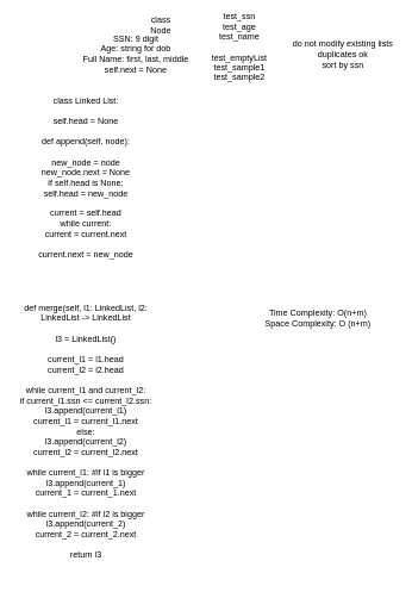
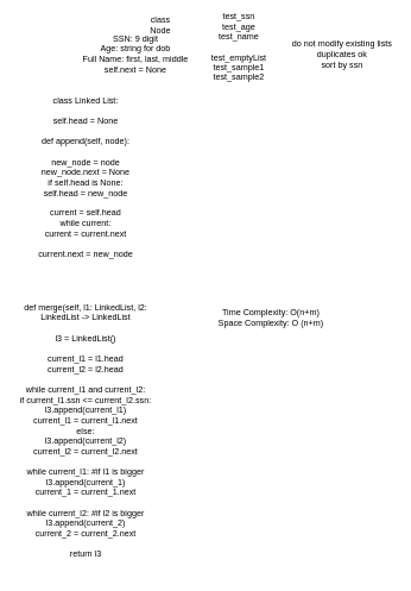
  <mxCell id="0" />
  <mxCell id="1" parent="0" />
  <mxCell id="2" value="&lt;div&gt;SSN: 9 digit&lt;/div&gt;&lt;div&gt;Age: string for dob &lt;br&gt;&lt;/div&gt;&lt;div&gt;Full Name: first, last, middle&lt;/div&gt;&lt;div&gt;self.next = None&lt;/div&gt;" style="text;html=1;align=center;verticalAlign=middle;whiteSpace=wrap;rounded=0;" vertex="1" parent="1"><mxGeometry x="85" y="60" width="210" height="30" as="geometry" /></mxCell>
  <mxCell id="3" value="&lt;div&gt;test_ssn&lt;/div&gt;&lt;div&gt;test_age&lt;/div&gt;&lt;div&gt;test_name&lt;/div&gt;&lt;div&gt;&lt;br&gt;&lt;/div&gt;&lt;div&gt;test_emptyList&lt;/div&gt;&lt;div&gt;test_sample1&lt;/div&gt;&lt;div&gt;test_sample2&lt;/div&gt;" style="text;html=1;align=center;verticalAlign=middle;whiteSpace=wrap;rounded=0;" vertex="1" parent="1"><mxGeometry x="305" y="50" width="60" height="30" as="geometry" /></mxCell>
  <mxCell id="4" value="&lt;div&gt;do not modify existing lists&lt;/div&gt;&lt;div&gt;duplicates ok&lt;/div&gt;&lt;div&gt;sort by ssn&lt;/div&gt;" style="text;html=1;align=center;verticalAlign=middle;whiteSpace=wrap;rounded=0;" vertex="1" parent="1"><mxGeometry x="405" y="60" width="150" height="30" as="geometry" /></mxCell>
  <mxCell id="5" value="&lt;div&gt;def merge(self, l1: LinkedList, l2: LinkedList -&amp;gt; LinkedList&lt;/div&gt;&lt;div&gt;&lt;br&gt;&lt;/div&gt;&lt;div&gt;l3 = LinkedList()&lt;/div&gt;&lt;div&gt;&lt;br&gt;&lt;/div&gt;&lt;div&gt;current_l1 = l1.head&lt;/div&gt;&lt;div&gt;current_l2 = l2.head&lt;/div&gt;&lt;div&gt;&lt;br&gt;&lt;/div&gt;&lt;div&gt;while current_l1 and current_l2:&lt;/div&gt;&lt;div&gt;if current_l1.ssn &amp;lt;= current_l2.ssn:&lt;/div&gt;&lt;div&gt;l3.append(current_l1)&lt;/div&gt;&lt;div&gt;current_l1 = current_l1.next&lt;/div&gt;&lt;div&gt;else:&lt;/div&gt;&lt;div&gt;l3.append(current_l2)&lt;/div&gt;&lt;div&gt;current_l2 = current_l2.next&lt;/div&gt;&lt;div&gt;&lt;br&gt;&lt;/div&gt;&lt;div&gt;while current_l1: #if l1 is bigger&lt;/div&gt;&lt;div&gt;l3.append(current_1)&lt;/div&gt;&lt;div&gt;current_1 = current_1.next&lt;/div&gt;&lt;div&gt;&lt;br&gt;&lt;/div&gt;&lt;div&gt;while current_l2: #if l2 is bigger&lt;/div&gt;&lt;div&gt;l3.append(current_2)&lt;/div&gt;&lt;div&gt;current_2 = current_2.next&lt;/div&gt;&lt;div&gt;&lt;br&gt;&lt;/div&gt;&lt;div&gt;return l3&lt;/div&gt;&lt;div&gt;&lt;br&gt;&lt;/div&gt;&lt;div&gt;&lt;br&gt;&lt;/div&gt;&lt;div&gt;&lt;br&gt;&lt;/div&gt;" style="text;html=1;align=center;verticalAlign=middle;whiteSpace=wrap;rounded=0;" vertex="1" parent="1"><mxGeometry x="20" y="610" width="200" height="30" as="geometry" /></mxCell>
  <mxCell id="6" value="class Node" style="text;html=1;align=center;verticalAlign=middle;whiteSpace=wrap;rounded=0;" vertex="1" parent="1"><mxGeometry x="195" y="20" width="60" height="30" as="geometry" /></mxCell>
  <mxCell id="7" value="&lt;div&gt;class Linked List:&lt;/div&gt;&lt;div&gt;&lt;br&gt;&lt;/div&gt;&lt;div&gt;self.head = None&lt;/div&gt;&lt;div&gt;&lt;br&gt;&lt;/div&gt;&lt;div&gt;def append(self, node):&lt;/div&gt;&lt;div&gt;&lt;br&gt;&lt;/div&gt;&lt;div&gt;new_node = node&lt;/div&gt;&lt;div&gt;new_node.next = None&lt;/div&gt;&lt;div&gt;if self.head is None:&lt;/div&gt;&lt;div&gt;self.head = new_node&lt;/div&gt;&lt;div&gt;&lt;br&gt;&lt;/div&gt;&lt;div&gt;current = self.head&lt;/div&gt;&lt;div&gt;while current:&lt;/div&gt;&lt;div&gt;current = current.next&lt;/div&gt;&lt;div&gt;&lt;br&gt;&lt;/div&gt;&lt;div&gt;current.next = new_node&lt;/div&gt;&lt;div&gt;&lt;br&gt;&lt;/div&gt;" style="text;html=1;align=center;verticalAlign=middle;whiteSpace=wrap;rounded=0;" vertex="1" parent="1"><mxGeometry x="40" y="240" width="160" height="30" as="geometry" /></mxCell>
- <mxCell id="8" value="&lt;div&gt;Time Complexity: O(n+m)&lt;/div&gt;&lt;div&gt;Space Complexity: O (n+m)&lt;/div&gt;" style="text;html=1;align=center;verticalAlign=middle;whiteSpace=wrap;rounded=0;" vertex="1" parent="1"><mxGeometry x="360" y="430" width="170" height="30" as="geometry" /></mxCell>
+ <mxCell id="8" value="&lt;div&gt;Time Complexity: O(n+m)&lt;/div&gt;&lt;div&gt;Space Complexity: O (n+m)&lt;/div&gt;" style="text;html=1;align=center;verticalAlign=middle;whiteSpace=wrap;rounded=0;" vertex="1" parent="1"><mxGeometry x="295" y="430" width="170" height="30" as="geometry" /></mxCell>
